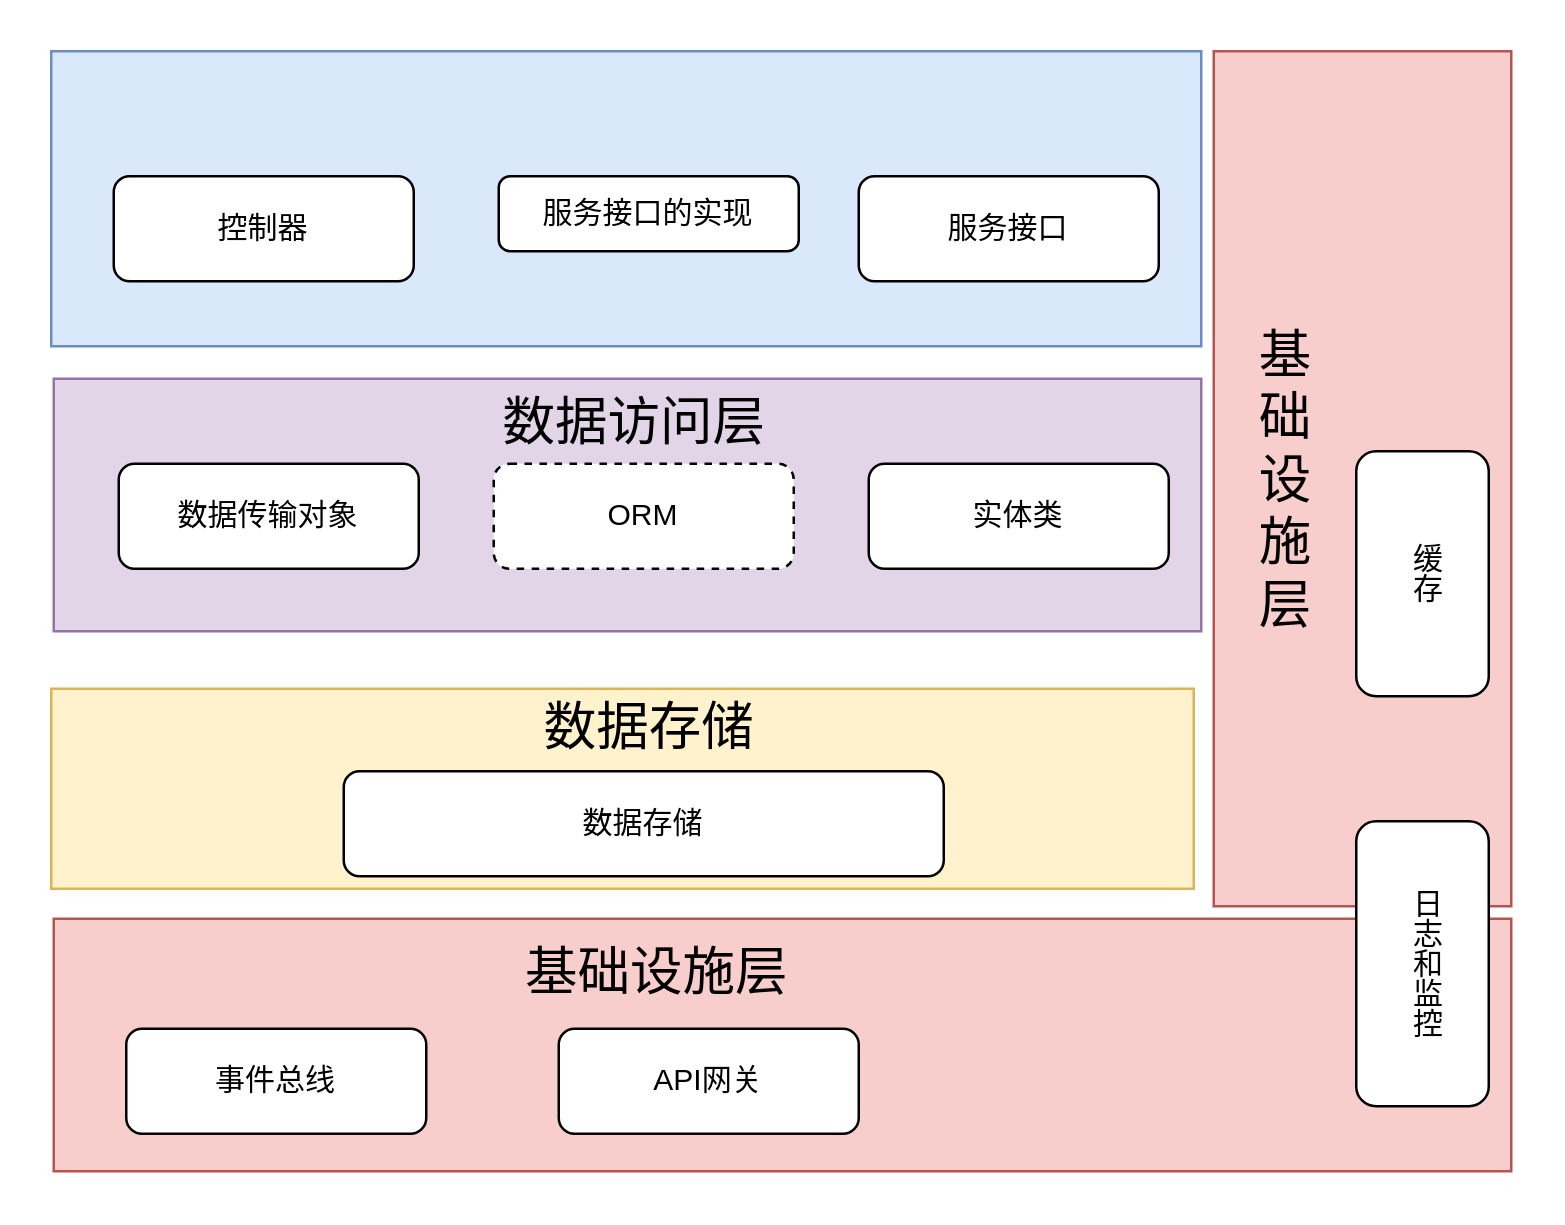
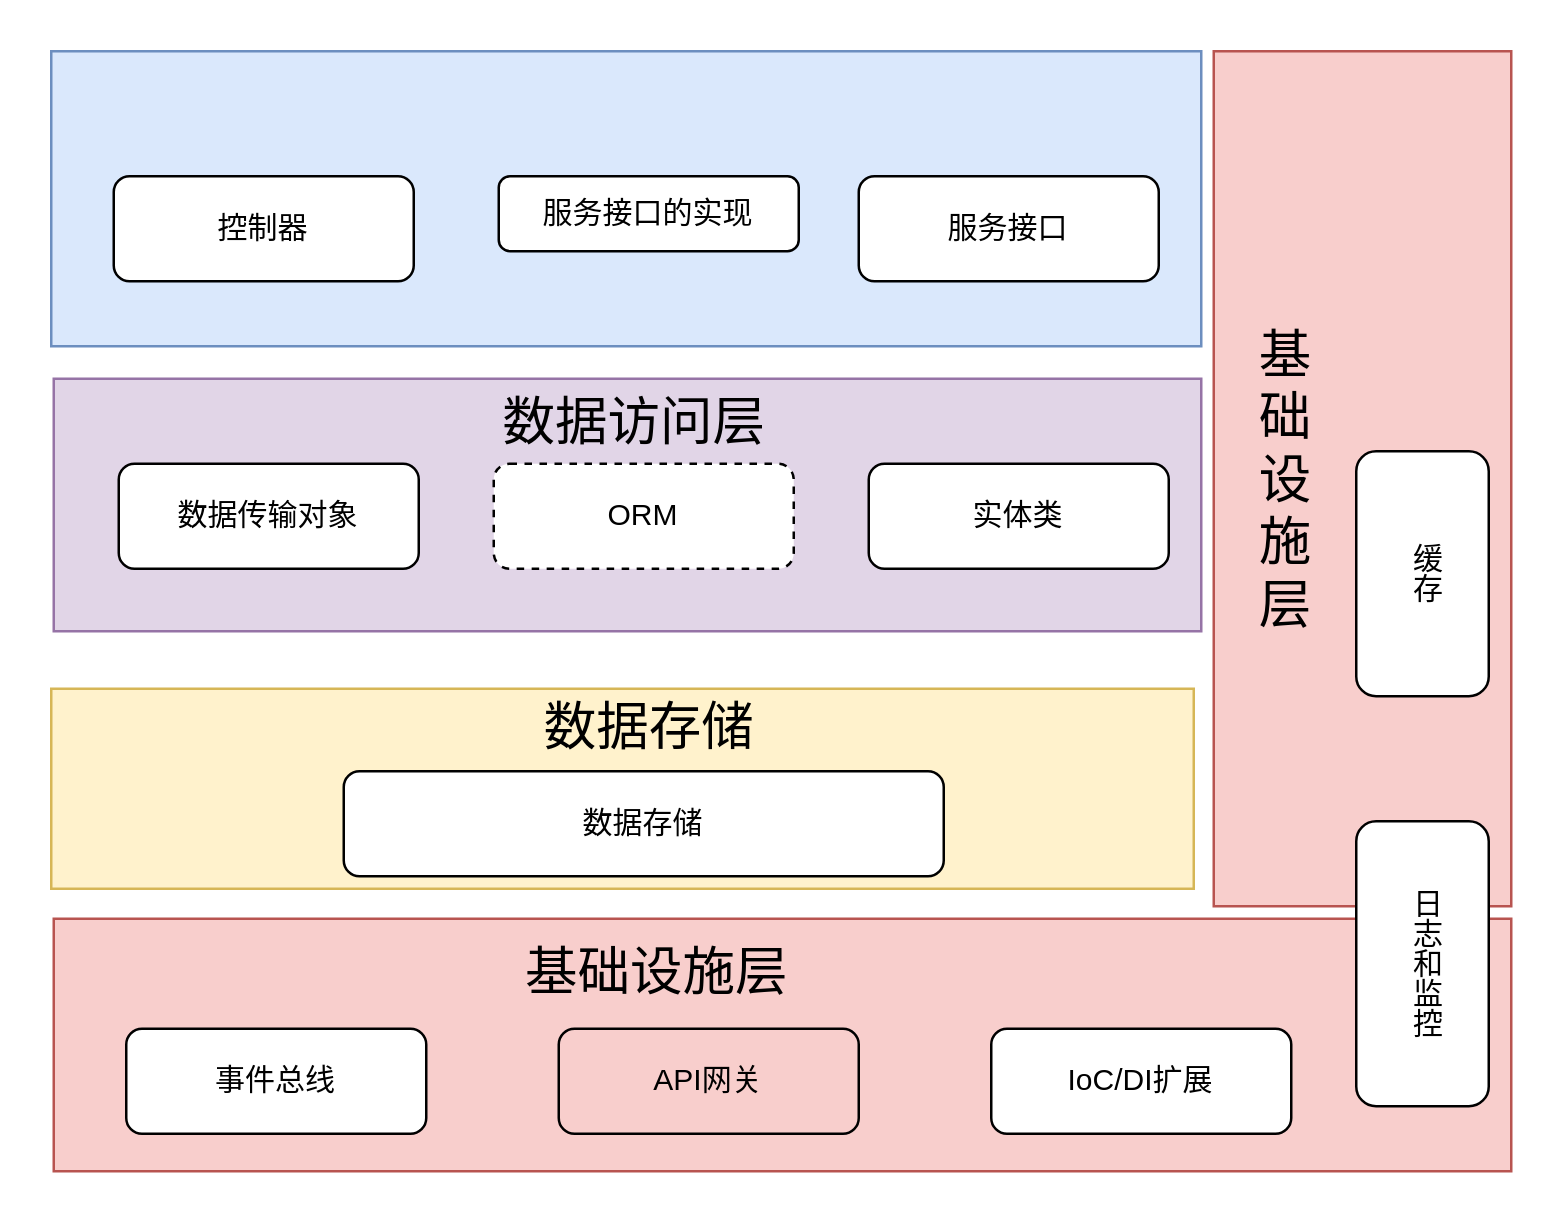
  <mxCell id="0" />
  <mxCell id="1" parent="0" />
  <mxCell id="2" value="" style="whiteSpace=wrap;html=1;fillColor=#fff2cc;strokeColor=#d6b656;" vertex="1" parent="1"><mxGeometry x="20" y="275" width="457" height="80" as="geometry" /></mxCell>
  <mxCell id="3" value="" style="whiteSpace=wrap;html=1;fillColor=#e1d5e7;strokeColor=#9673a6;" vertex="1" parent="1"><mxGeometry x="21" y="151" width="459" height="101" as="geometry" /></mxCell>
  <mxCell id="4" value="" style="whiteSpace=wrap;html=1;fillColor=#dae8fc;strokeColor=#6c8ebf;" vertex="1" parent="1"><mxGeometry x="20" y="20" width="460" height="118" as="geometry" /></mxCell>
  <mxCell id="5" value="" style="whiteSpace=wrap;html=1;fillColor=#f8cecc;strokeColor=#b85450;" vertex="1" parent="1"><mxGeometry x="485" y="20" width="119" height="342" as="geometry" /></mxCell>
  <mxCell id="6" value="" style="whiteSpace=wrap;html=1;fillColor=#f8cecc;strokeColor=#b85450;" vertex="1" parent="1"><mxGeometry x="21" y="367" width="583" height="101" as="geometry" /></mxCell>
  <mxCell id="7" value="事件总线" style="rounded=1;whiteSpace=wrap;html=1;" vertex="1" parent="1"><mxGeometry x="50" y="411" width="120" height="42" as="geometry" /></mxCell>
- <mxCell id="8" value="API网关" style="rounded=1;whiteSpace=wrap;html=1;" vertex="1" parent="1"><mxGeometry x="223" y="411" width="120" height="42" as="geometry" /></mxCell>
+ <mxCell id="8" value="API网关" style="rounded=1;whiteSpace=wrap;html=1;fillColor=#f8cecc;" vertex="1" parent="1"><mxGeometry x="223" y="411" width="120" height="42" as="geometry" /></mxCell>
  <mxCell id="9" value="缓存" style="rounded=1;whiteSpace=wrap;html=1;textDirection=vertical-rl;" vertex="1" parent="1"><mxGeometry x="542" y="180" width="53" height="98" as="geometry" /></mxCell>
  <mxCell id="10" value="基础设施层" style="text;html=1;align=center;verticalAlign=middle;whiteSpace=wrap;rounded=0;fontSize=21;" vertex="1" parent="1"><mxGeometry x="199" y="373" width="127" height="30" as="geometry" /></mxCell>
  <mxCell id="11" value="基础设施层" style="text;html=1;align=center;verticalAlign=middle;whiteSpace=wrap;rounded=0;fontSize=21;" vertex="1" parent="1"><mxGeometry x="498" y="117" width="32" height="147" as="geometry" /></mxCell>
  <mxCell id="12" value="日志和监控" style="rounded=1;whiteSpace=wrap;html=1;textDirection=vertical-rl;" vertex="1" parent="1"><mxGeometry x="542" y="328" width="53" height="114" as="geometry" /></mxCell>
+ <mxCell id="13" value="IoC/DI扩展" style="rounded=1;whiteSpace=wrap;html=1;" vertex="1" parent="1"><mxGeometry x="396" y="411" width="120" height="42" as="geometry" /></mxCell>
  <mxCell id="14" value="数据存储" style="rounded=1;whiteSpace=wrap;html=1;" vertex="1" parent="1"><mxGeometry x="137" y="308" width="240" height="42" as="geometry" /></mxCell>
  <mxCell id="15" value="控制器" style="rounded=1;whiteSpace=wrap;html=1;" vertex="1" parent="1"><mxGeometry x="45" y="70" width="120" height="42" as="geometry" /></mxCell>
  <mxCell id="16" value="服务接口" style="rounded=1;whiteSpace=wrap;html=1;" vertex="1" parent="1"><mxGeometry x="343" y="70" width="120" height="42" as="geometry" /></mxCell>
  <mxCell id="17" value="服务接口的实现" style="rounded=1;whiteSpace=wrap;html=1;" vertex="1" parent="1"><mxGeometry x="199" y="70" width="120" height="30" as="geometry" /></mxCell>
  <mxCell id="18" value="实体类" style="rounded=1;whiteSpace=wrap;html=1;" vertex="1" parent="1"><mxGeometry x="347" y="185" width="120" height="42" as="geometry" /></mxCell>
  <mxCell id="19" value="数据传输对象" style="rounded=1;whiteSpace=wrap;html=1;" vertex="1" parent="1"><mxGeometry x="47" y="185" width="120" height="42" as="geometry" /></mxCell>
  <mxCell id="20" value="ORM" style="rounded=1;whiteSpace=wrap;html=1;dashed=1;" vertex="1" parent="1"><mxGeometry x="197" y="185" width="120" height="42" as="geometry" /></mxCell>
  <mxCell id="21" value="数据访问层" style="text;html=1;align=center;verticalAlign=middle;whiteSpace=wrap;rounded=0;fontSize=21;" vertex="1" parent="1"><mxGeometry x="134" y="161" width="239" height="13" as="geometry" /></mxCell>
  <mxCell id="22" value="数据存储" style="text;html=1;align=center;verticalAlign=middle;whiteSpace=wrap;rounded=0;fontSize=21;" vertex="1" parent="1"><mxGeometry x="139.5" y="283" width="239" height="13" as="geometry" /></mxCell>
